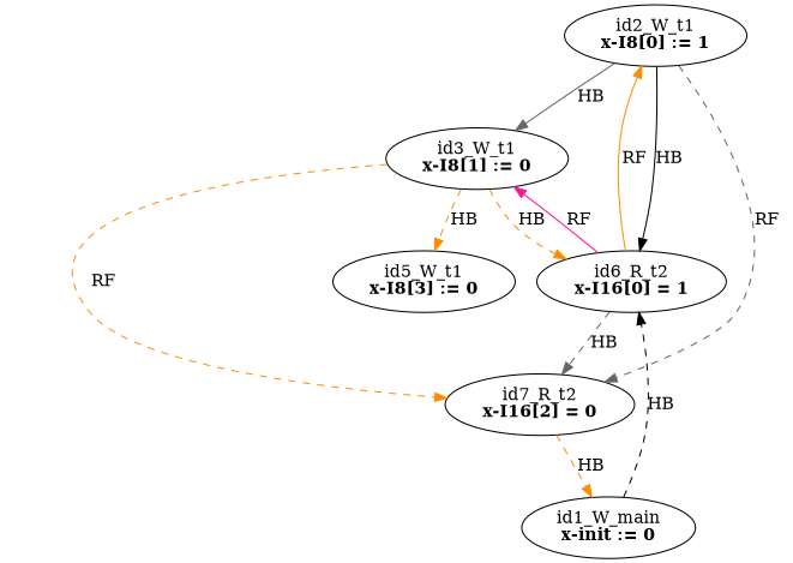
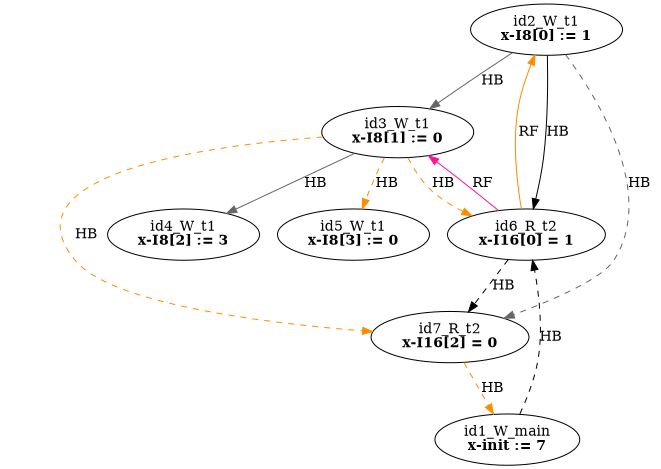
  digraph {
    rankdir=TB
    splines=true
    edge [color=darkorange style=dashed]
    n1 [label=<id2_W_t1<br/><B>x-I8[0] := 1</B>>]
    n2 [label=<id3_W_t1<br/><B>x-I8[1] := 0</B>>]
    n3 [label=<id6_R_t2<br/><B>x-I16[0] = 1</B>>]
    n4 [label=<id7_R_t2<br/><B>x-I16[2] = 0</B>>]
+   n5 [label=<id4_W_t1<br/><B>x-I8[2] := 3</B>>]
    n6 [label=<id5_W_t1<br/><B>x-I8[3] := 0</B>>]
-   n7 [label=<id1_W_main<br/><B>x-init := 0</B>>]
+   n7 [label=<id1_W_main<br/><B>x-init := 7</B>>]
    n1 -> n2 [color=gray40 label=HB style=solid]
    n1 -> n3 [color=black label=HB style=solid]
-   n1 -> n4 [color=gray40 label=RF]
+   n1 -> n4 [color=gray40 label=HB]
    n2 -> n3 [label=HB]
-   n2 -> n4 [label=RF]
+   n2 -> n4 [label=HB]
+   n2 -> n5 [color=gray40 label=HB style=solid]
    n2 -> n6 [label=HB]
    n3 -> n1 [label=RF style=solid]
    n3 -> n2 [color=deeppink label=RF style=solid]
-   n3 -> n4 [color=gray40 label=HB]
+   n3 -> n4 [color=black label=HB]
    n4 -> n7 [label=HB]
    n7 -> n3 [color=black label=HB]
  }
